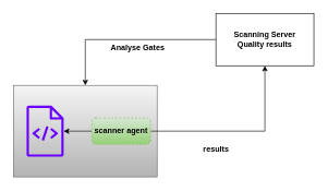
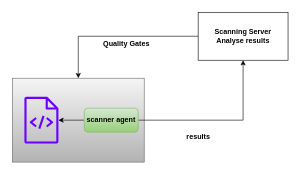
  <mxCell id="0" />
  <mxCell id="1" parent="0" />
  <mxCell id="2" value="" style="rounded=0;whiteSpace=wrap;html=1;fillColor=#f5f5f5;gradientColor=#b3b3b3;strokeColor=#666666;" vertex="1" parent="1"><mxGeometry x="20" y="130" width="220" height="140" as="geometry" /></mxCell>
  <mxCell id="3" value="" style="sketch=0;outlineConnect=0;fillColor=#6a00ff;strokeColor=#3700CC;dashed=0;verticalLabelPosition=bottom;verticalAlign=top;align=center;html=1;fontSize=12;fontStyle=0;aspect=fixed;pointerEvents=1;shape=mxgraph.aws4.source_code;fontColor=#ffffff;" vertex="1" parent="1"><mxGeometry x="40" y="161" width="57" height="78" as="geometry" /></mxCell>
  <mxCell id="4" style="edgeStyle=orthogonalEdgeStyle;rounded=0;orthogonalLoop=1;jettySize=auto;html=1;" edge="1" parent="1" source="6" target="3"><mxGeometry relative="1" as="geometry" /></mxCell>
  <mxCell id="5" style="edgeStyle=orthogonalEdgeStyle;rounded=0;orthogonalLoop=1;jettySize=auto;html=1;entryX=0.5;entryY=1;entryDx=0;entryDy=0;" edge="1" parent="1" source="6" target="8"><mxGeometry relative="1" as="geometry" /></mxCell>
- <mxCell id="6" value="&lt;b&gt;scanner agent&lt;/b&gt;" style="rounded=1;whiteSpace=wrap;html=1;fillColor=#d5e8d4;gradientColor=#97d077;strokeColor=#82b366;dashed=1;" vertex="1" parent="1"><mxGeometry x="140" y="180" width="90" height="40" as="geometry" /></mxCell>
+ <mxCell id="6" value="&lt;b&gt;scanner agent&lt;/b&gt;" style="rounded=1;whiteSpace=wrap;html=1;fillColor=#d5e8d4;gradientColor=#97d077;strokeColor=#82b366;" vertex="1" parent="1"><mxGeometry x="140" y="180" width="90" height="40" as="geometry" /></mxCell>
  <mxCell id="7" style="edgeStyle=orthogonalEdgeStyle;rounded=0;orthogonalLoop=1;jettySize=auto;html=1;entryX=0.5;entryY=0;entryDx=0;entryDy=0;" edge="1" parent="1" source="8" target="2"><mxGeometry relative="1" as="geometry" /></mxCell>
- <mxCell id="8" value="&lt;b&gt;Scanning Server&lt;/b&gt;&lt;div&gt;&lt;b&gt;Quality results&lt;/b&gt;&lt;/div&gt;" style="rounded=0;whiteSpace=wrap;html=1;" vertex="1" parent="1"><mxGeometry x="330" y="20" width="150" height="80" as="geometry" /></mxCell>
+ <mxCell id="8" value="&lt;b&gt;Scanning Server&lt;/b&gt;&lt;div&gt;&lt;b&gt;Analyse results&lt;/b&gt;&lt;/div&gt;" style="rounded=0;whiteSpace=wrap;html=1;" vertex="1" parent="1"><mxGeometry x="330" y="20" width="150" height="80" as="geometry" /></mxCell>
  <mxCell id="9" value="&lt;b&gt;results&lt;/b&gt;" style="text;html=1;align=center;verticalAlign=middle;resizable=0;points=[];autosize=1;strokeColor=none;fillColor=none;" vertex="1" parent="1"><mxGeometry x="300" y="213" width="60" height="30" as="geometry" /></mxCell>
- <mxCell id="10" value="&lt;b&gt;Analyse Gates&lt;/b&gt;" style="text;html=1;align=center;verticalAlign=middle;resizable=0;points=[];autosize=1;strokeColor=none;fillColor=none;" vertex="1" parent="1"><mxGeometry x="160" y="58" width="100" height="30" as="geometry" /></mxCell>
+ <mxCell id="10" value="&lt;b&gt;Quality Gates&lt;/b&gt;" style="text;html=1;align=center;verticalAlign=middle;resizable=0;points=[];autosize=1;strokeColor=none;fillColor=none;" vertex="1" parent="1"><mxGeometry x="160" y="58" width="100" height="30" as="geometry" /></mxCell>
